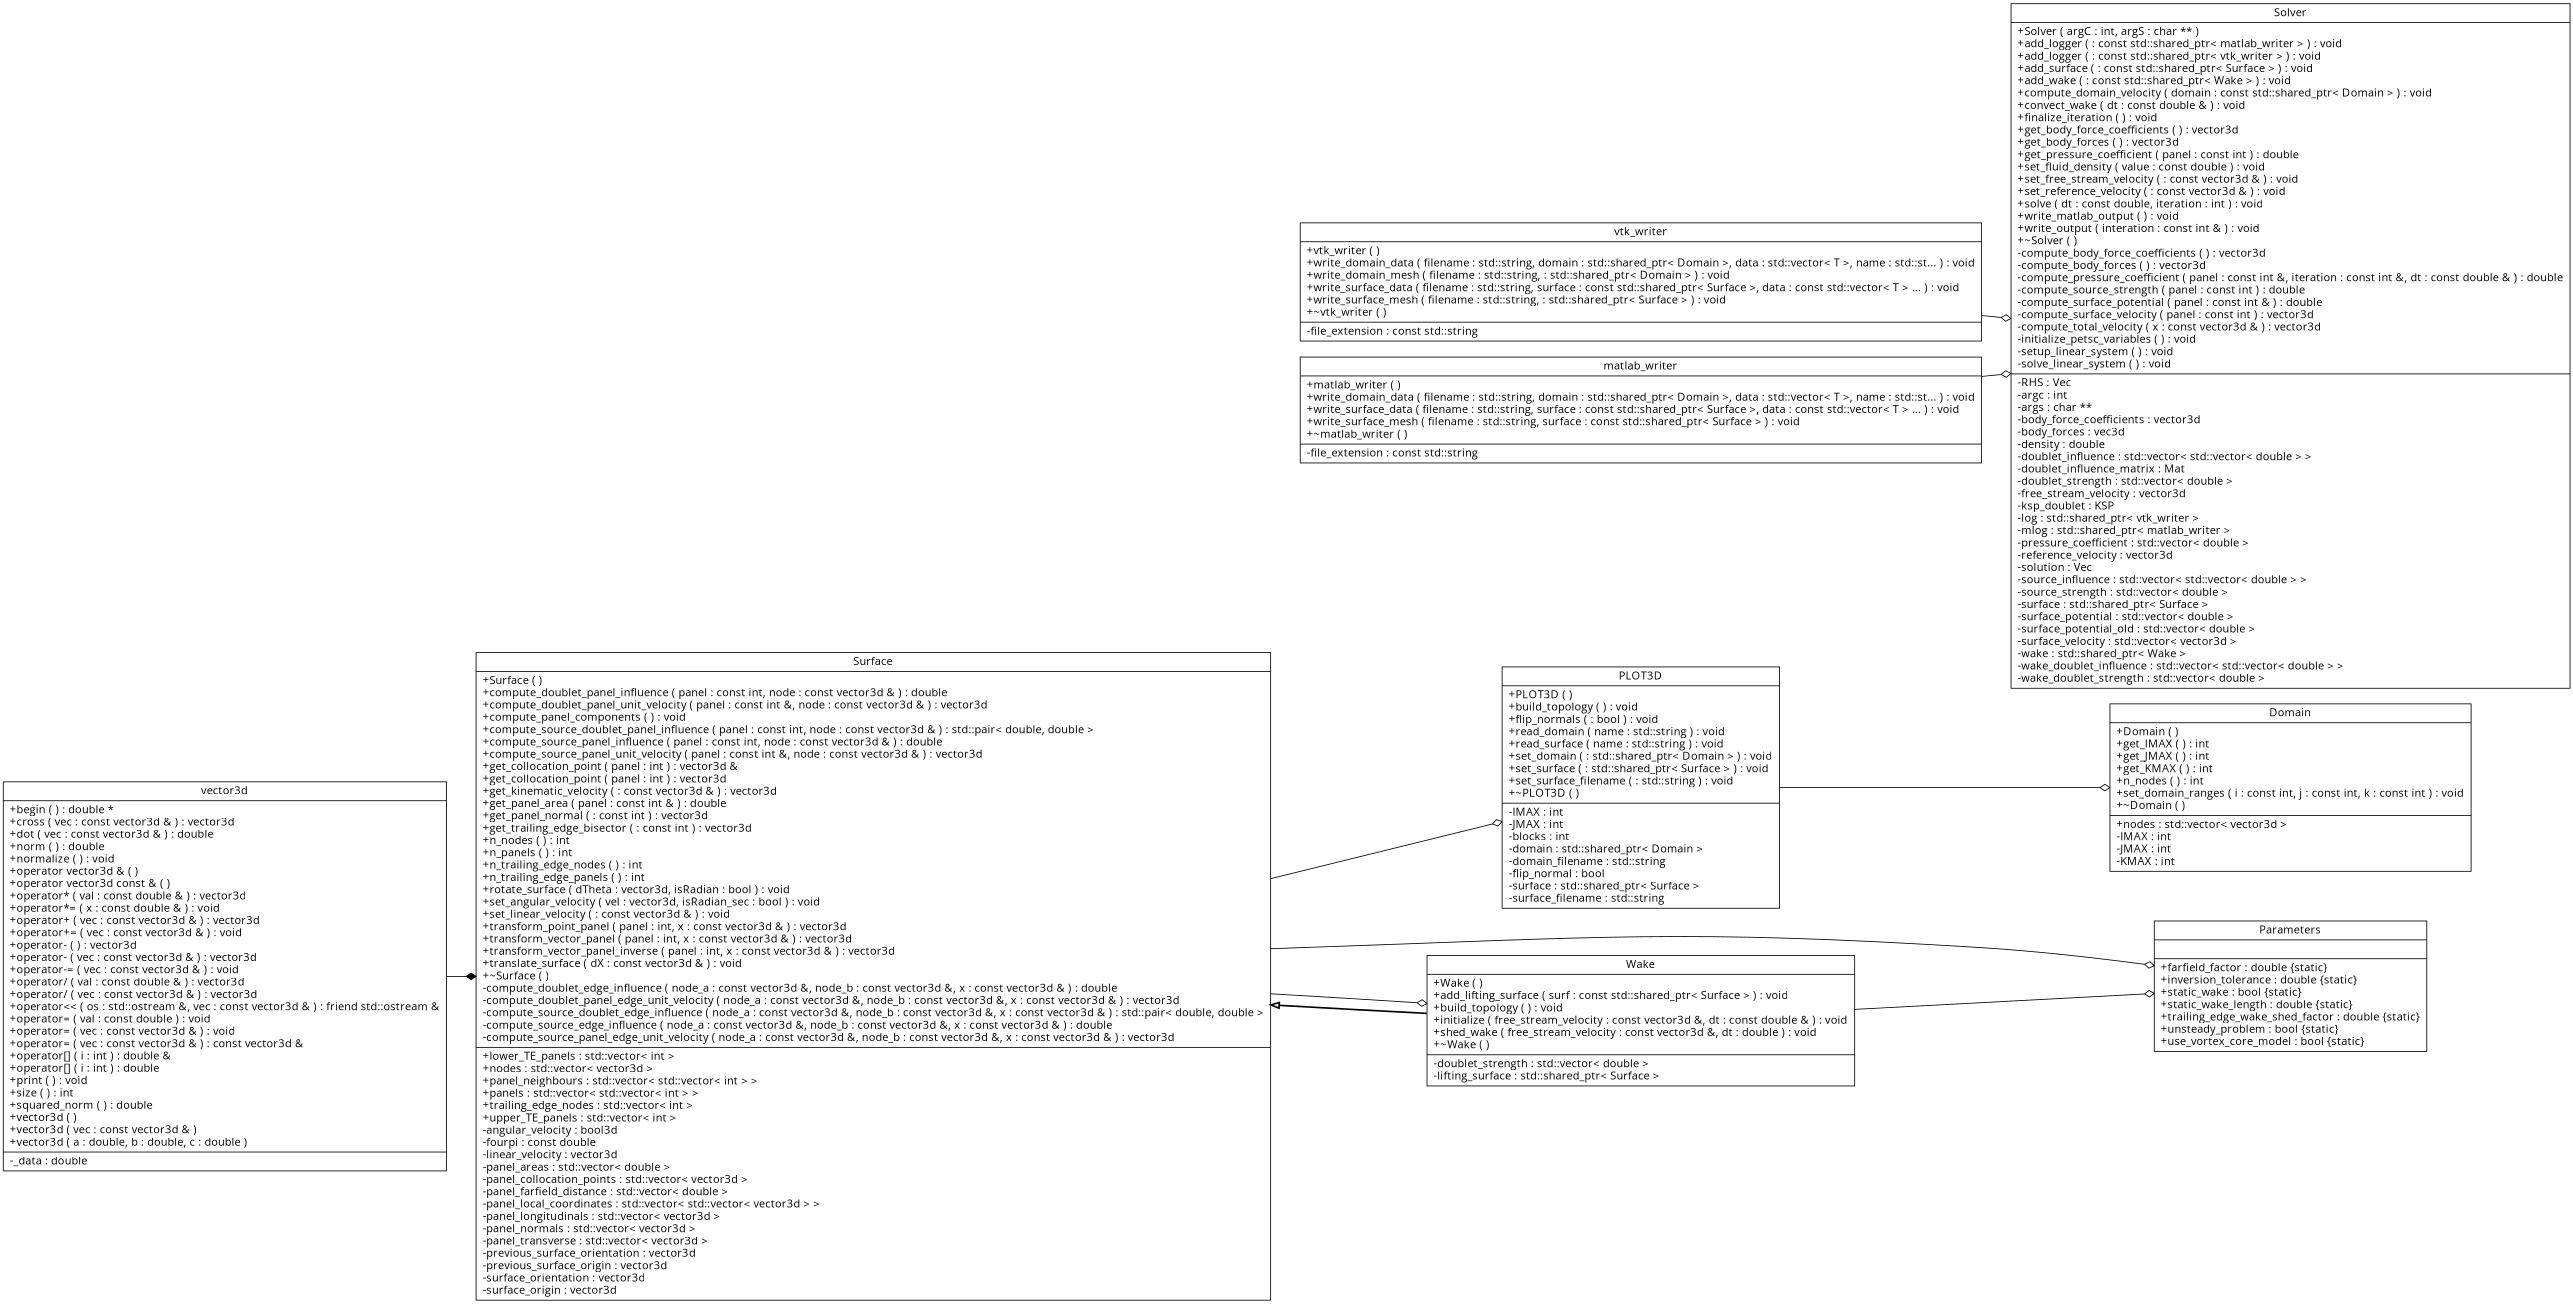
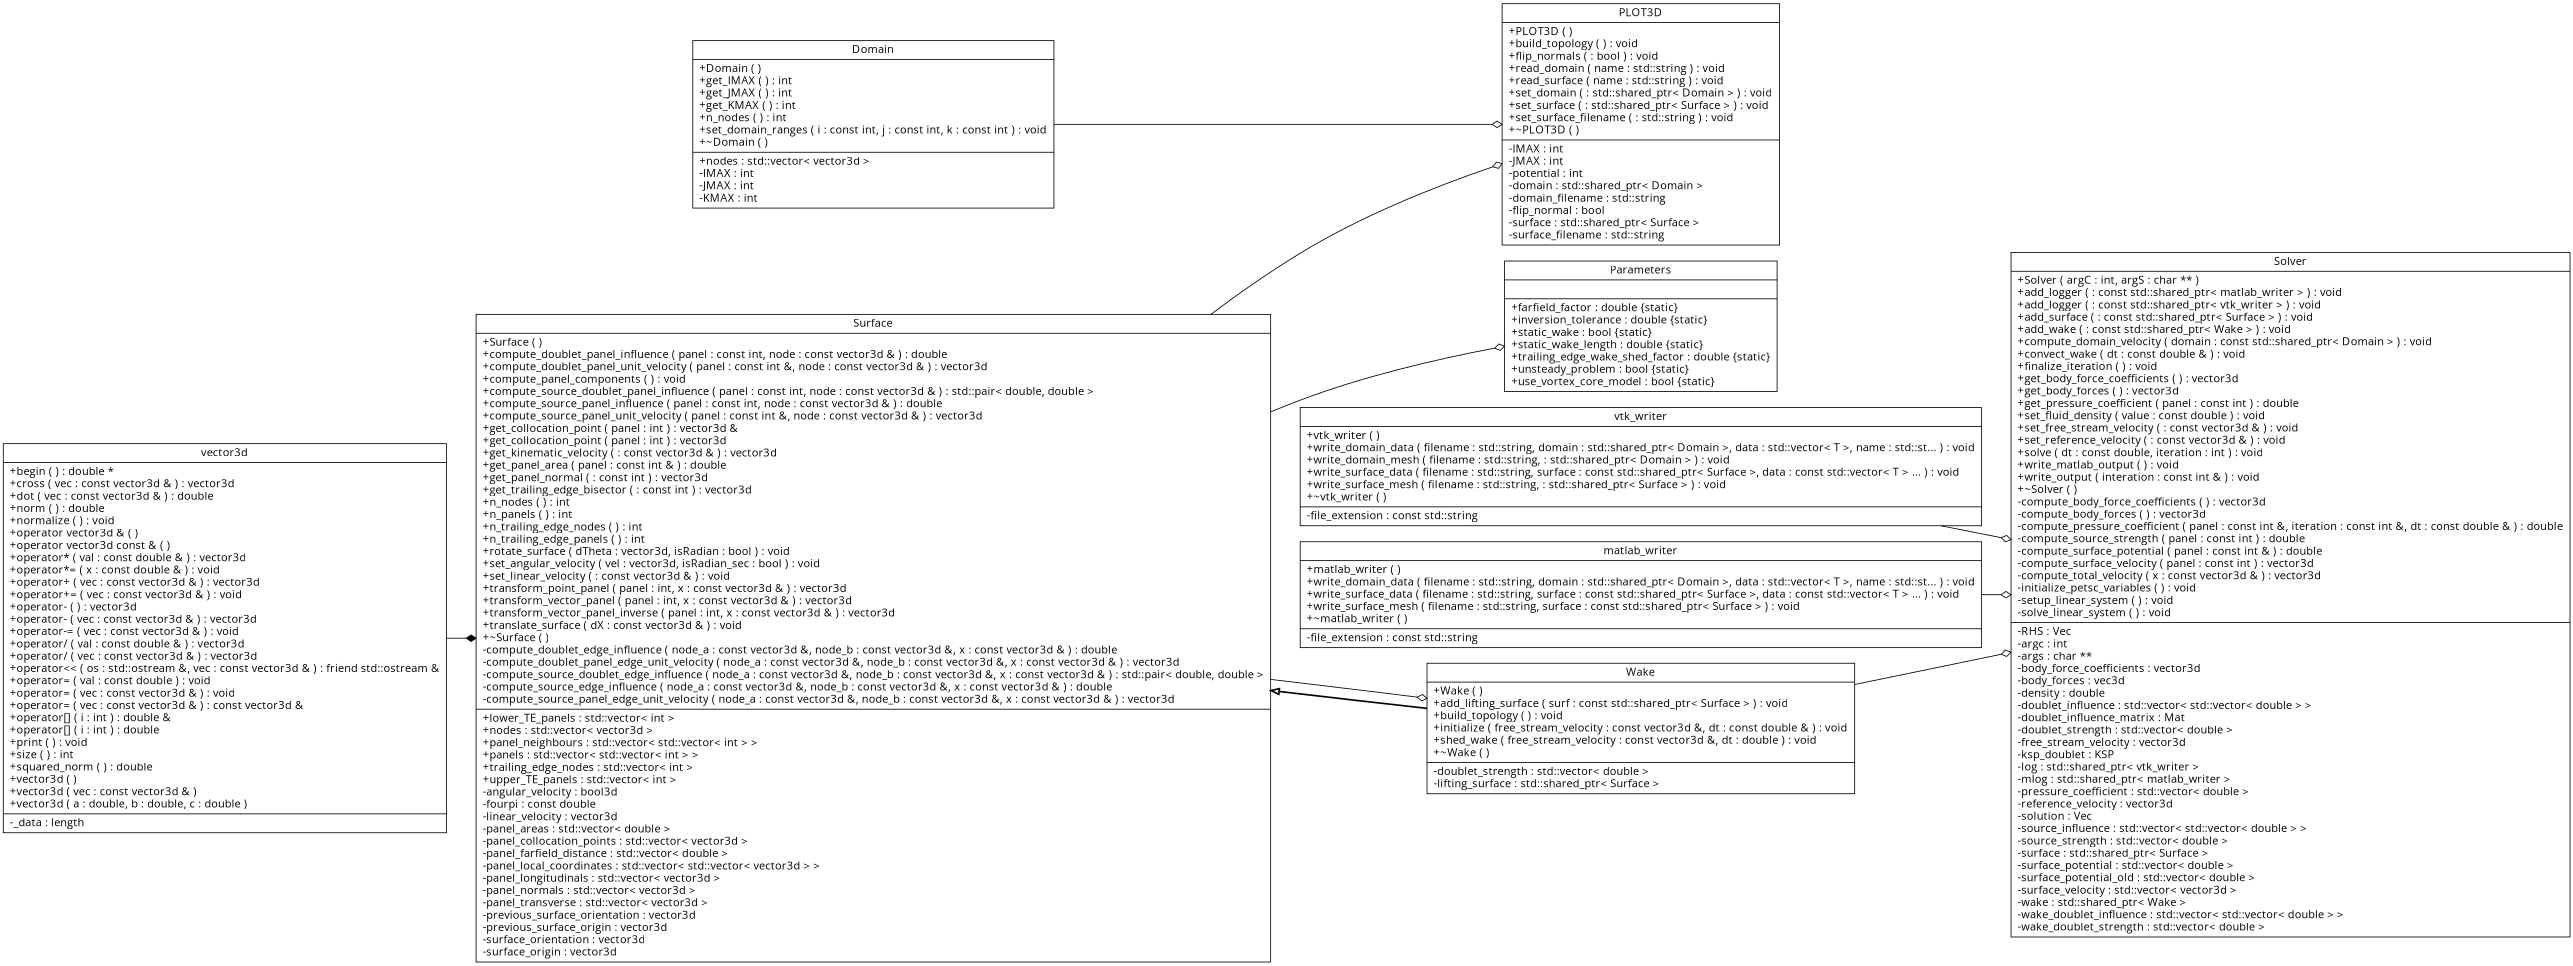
  digraph {
    fontname="Open Sans"
    rankdir=RL
    node [fontname="Open Sans" shape=record]
    edge [arrowtail=odiamond dir=back fontname="Open Sans"]
    n1 [label="Domain\n|+Domain (  )\l+get_IMAX (  ) : int\l+get_JMAX (  ) : int\l+get_KMAX (  ) : int\l+n_nodes (  ) : int\l+set_domain_ranges ( i : const int, j : const int, k : const int ) : void\l+~Domain (  )\l|+nodes : std::vector\< vector3d \>\l-IMAX : int\l-JMAX : int\l-KMAX : int\l"]
-   n2 [label="vector3d\n|+begin (  ) : double *\l+cross ( vec : const vector3d & ) : vector3d\l+dot ( vec : const vector3d & ) : double\l+norm (  ) : double\l+normalize (  ) : void\l+operator vector3d & (  )\l+operator vector3d const & (  )\l+operator* ( val : const double & ) : vector3d\l+operator*= ( x : const double & ) : void\l+operator+ ( vec : const vector3d & ) : vector3d\l+operator+= ( vec : const vector3d & ) : void\l+operator- (  ) : vector3d\l+operator- ( vec : const vector3d & ) : vector3d\l+operator-= ( vec : const vector3d & ) : void\l+operator/ ( val : const double & ) : vector3d\l+operator/ ( vec : const vector3d & ) : vector3d\l+operator\<\< ( os : std::ostream &, vec : const vector3d & ) : friend std::ostream &\l+operator= ( val : const double ) : void\l+operator= ( vec : const vector3d & ) : void\l+operator= ( vec : const vector3d & ) : const vector3d &\l+operator[] ( i : int ) : double &\l+operator[] ( i : int ) : double\l+print (  ) : void\l+size (  ) : int\l+squared_norm (  ) : double\l+vector3d (  )\l+vector3d ( vec : const vector3d & )\l+vector3d ( a : double, b : double, c : double )\l|-_data : double\l"]
-   n3 [label="PLOT3D\n|+PLOT3D (  )\l+build_topology (  ) : void\l+flip_normals (  : bool ) : void\l+read_domain ( name : std::string ) : void\l+read_surface ( name : std::string ) : void\l+set_domain (  : std::shared_ptr\< Domain \> ) : void\l+set_surface (  : std::shared_ptr\< Surface \> ) : void\l+set_surface_filename (  : std::string ) : void\l+~PLOT3D (  )\l|-IMAX : int\l-JMAX : int\l-blocks : int\l-domain : std::shared_ptr\< Domain \>\l-domain_filename : std::string\l-flip_normal : bool\l-surface : std::shared_ptr\< Surface \>\l-surface_filename : std::string\l"]
+   n2 [label="vector3d\n|+begin (  ) : double *\l+cross ( vec : const vector3d & ) : vector3d\l+dot ( vec : const vector3d & ) : double\l+norm (  ) : double\l+normalize (  ) : void\l+operator vector3d & (  )\l+operator vector3d const & (  )\l+operator* ( val : const double & ) : vector3d\l+operator*= ( x : const double & ) : void\l+operator+ ( vec : const vector3d & ) : vector3d\l+operator+= ( vec : const vector3d & ) : void\l+operator- (  ) : vector3d\l+operator- ( vec : const vector3d & ) : vector3d\l+operator-= ( vec : const vector3d & ) : void\l+operator/ ( val : const double & ) : vector3d\l+operator/ ( vec : const vector3d & ) : vector3d\l+operator\<\< ( os : std::ostream &, vec : const vector3d & ) : friend std::ostream &\l+operator= ( val : const double ) : void\l+operator= ( vec : const vector3d & ) : void\l+operator= ( vec : const vector3d & ) : const vector3d &\l+operator[] ( i : int ) : double &\l+operator[] ( i : int ) : double\l+print (  ) : void\l+size (  ) : int\l+squared_norm (  ) : double\l+vector3d (  )\l+vector3d ( vec : const vector3d & )\l+vector3d ( a : double, b : double, c : double )\l|-_data : length\l"]
+   n3 [label="PLOT3D\n|+PLOT3D (  )\l+build_topology (  ) : void\l+flip_normals (  : bool ) : void\l+read_domain ( name : std::string ) : void\l+read_surface ( name : std::string ) : void\l+set_domain (  : std::shared_ptr\< Domain \> ) : void\l+set_surface (  : std::shared_ptr\< Surface \> ) : void\l+set_surface_filename (  : std::string ) : void\l+~PLOT3D (  )\l|-IMAX : int\l-JMAX : int\l-potential : int\l-domain : std::shared_ptr\< Domain \>\l-domain_filename : std::string\l-flip_normal : bool\l-surface : std::shared_ptr\< Surface \>\l-surface_filename : std::string\l"]
    n4 [label="Surface\n|+Surface (  )\l+compute_doublet_panel_influence ( panel : const int, node : const vector3d & ) : double\l+compute_doublet_panel_unit_velocity ( panel : const int &, node : const vector3d & ) : vector3d\l+compute_panel_components (  ) : void\l+compute_source_doublet_panel_influence ( panel : const int, node : const vector3d & ) : std::pair\< double, double \>\l+compute_source_panel_influence ( panel : const int, node : const vector3d & ) : double\l+compute_source_panel_unit_velocity ( panel : const int &, node : const vector3d & ) : vector3d\l+get_collocation_point ( panel : int ) : vector3d &\l+get_collocation_point ( panel : int ) : vector3d\l+get_kinematic_velocity (  : const vector3d & ) : vector3d\l+get_panel_area ( panel : const int & ) : double\l+get_panel_normal (  : const int ) : vector3d\l+get_trailing_edge_bisector (  : const int ) : vector3d\l+n_nodes (  ) : int\l+n_panels (  ) : int\l+n_trailing_edge_nodes (  ) : int\l+n_trailing_edge_panels (  ) : int\l+rotate_surface ( dTheta : vector3d, isRadian : bool ) : void\l+set_angular_velocity ( vel : vector3d, isRadian_sec : bool ) : void\l+set_linear_velocity (  : const vector3d & ) : void\l+transform_point_panel ( panel : int, x : const vector3d & ) : vector3d\l+transform_vector_panel ( panel : int, x : const vector3d & ) : vector3d\l+transform_vector_panel_inverse ( panel : int, x : const vector3d & ) : vector3d\l+translate_surface ( dX : const vector3d & ) : void\l+~Surface (  )\l-compute_doublet_edge_influence ( node_a : const vector3d &, node_b : const vector3d &, x : const vector3d & ) : double\l-compute_doublet_panel_edge_unit_velocity ( node_a : const vector3d &, node_b : const vector3d &, x : const vector3d & ) : vector3d\l-compute_source_doublet_edge_influence ( node_a : const vector3d &, node_b : const vector3d &, x : const vector3d & ) : std::pair\< double, double \>\l-compute_source_edge_influence ( node_a : const vector3d &, node_b : const vector3d &, x : const vector3d & ) : double\l-compute_source_panel_edge_unit_velocity ( node_a : const vector3d &, node_b : const vector3d &, x : const vector3d & ) : vector3d\l|+lower_TE_panels : std::vector\< int \>\l+nodes : std::vector\< vector3d \>\l+panel_neighbours : std::vector\< std::vector\< int \> \>\l+panels : std::vector\< std::vector\< int \> \>\l+trailing_edge_nodes : std::vector\< int \>\l+upper_TE_panels : std::vector\< int \>\l-angular_velocity : bool3d\l-fourpi : const double\l-linear_velocity : vector3d\l-panel_areas : std::vector\< double \>\l-panel_collocation_points : std::vector\< vector3d \>\l-panel_farfield_distance : std::vector\< double \>\l-panel_local_coordinates : std::vector\< std::vector\< vector3d \> \>\l-panel_longitudinals : std::vector\< vector3d \>\l-panel_normals : std::vector\< vector3d \>\l-panel_transverse : std::vector\< vector3d \>\l-previous_surface_orientation : vector3d\l-previous_surface_origin : vector3d\l-surface_orientation : vector3d\l-surface_origin : vector3d\l"]
    n5 [label="Parameters\n||+farfield_factor : double \{static\}\l+inversion_tolerance : double \{static\}\l+static_wake : bool \{static\}\l+static_wake_length : double \{static\}\l+trailing_edge_wake_shed_factor : double \{static\}\l+unsteady_problem : bool \{static\}\l+use_vortex_core_model : bool \{static\}\l"]
    n6 [label="Solver\n|+Solver ( argC : int, argS : char ** )\l+add_logger (  : const std::shared_ptr\< matlab_writer \> ) : void\l+add_logger (  : const std::shared_ptr\< vtk_writer \> ) : void\l+add_surface (  : const std::shared_ptr\< Surface \> ) : void\l+add_wake (  : const std::shared_ptr\< Wake \> ) : void\l+compute_domain_velocity ( domain : const std::shared_ptr\< Domain \> ) : void\l+convect_wake ( dt : const double & ) : void\l+finalize_iteration (  ) : void\l+get_body_force_coefficients (  ) : vector3d\l+get_body_forces (  ) : vector3d\l+get_pressure_coefficient ( panel : const int ) : double\l+set_fluid_density ( value : const double ) : void\l+set_free_stream_velocity (  : const vector3d & ) : void\l+set_reference_velocity (  : const vector3d & ) : void\l+solve ( dt : const double, iteration : int ) : void\l+write_matlab_output (  ) : void\l+write_output ( interation : const int & ) : void\l+~Solver (  )\l-compute_body_force_coefficients (  ) : vector3d\l-compute_body_forces (  ) : vector3d\l-compute_pressure_coefficient ( panel : const int &, iteration : const int &, dt : const double & ) : double\l-compute_source_strength ( panel : const int ) : double\l-compute_surface_potential ( panel : const int & ) : double\l-compute_surface_velocity ( panel : const int ) : vector3d\l-compute_total_velocity ( x : const vector3d & ) : vector3d\l-initialize_petsc_variables (  ) : void\l-setup_linear_system (  ) : void\l-solve_linear_system (  ) : void\l|-RHS : Vec\l-argc : int\l-args : char **\l-body_force_coefficients : vector3d\l-body_forces : vec3d\l-density : double\l-doublet_influence : std::vector\< std::vector\< double \> \>\l-doublet_influence_matrix : Mat\l-doublet_strength : std::vector\< double \>\l-free_stream_velocity : vector3d\l-ksp_doublet : KSP\l-log : std::shared_ptr\< vtk_writer \>\l-mlog : std::shared_ptr\< matlab_writer \>\l-pressure_coefficient : std::vector\< double \>\l-reference_velocity : vector3d\l-solution : Vec\l-source_influence : std::vector\< std::vector\< double \> \>\l-source_strength : std::vector\< double \>\l-surface : std::shared_ptr\< Surface \>\l-surface_potential : std::vector\< double \>\l-surface_potential_old : std::vector\< double \>\l-surface_velocity : std::vector\< vector3d \>\l-wake : std::shared_ptr\< Wake \>\l-wake_doublet_influence : std::vector\< std::vector\< double \> \>\l-wake_doublet_strength : std::vector\< double \>\l"]
    n7 [label="vtk_writer\n|+vtk_writer (  )\l+write_domain_data ( filename : std::string, domain : std::shared_ptr\< Domain \>, data : std::vector\< T \>, name : std::st... ) : void\l+write_domain_mesh ( filename : std::string,  : std::shared_ptr\< Domain \> ) : void\l+write_surface_data ( filename : std::string, surface : const std::shared_ptr\< Surface \>, data : const std::vector\< T \> ... ) : void\l+write_surface_mesh ( filename : std::string,  : std::shared_ptr\< Surface \> ) : void\l+~vtk_writer (  )\l|-file_extension : const std::string\l"]
    n8 [label="matlab_writer\n|+matlab_writer (  )\l+write_domain_data ( filename : std::string, domain : std::shared_ptr\< Domain \>, data : std::vector\< T \>, name : std::st... ) : void\l+write_surface_data ( filename : std::string, surface : const std::shared_ptr\< Surface \>, data : const std::vector\< T \> ... ) : void\l+write_surface_mesh ( filename : std::string, surface : const std::shared_ptr\< Surface \> ) : void\l+~matlab_writer (  )\l|-file_extension : const std::string\l"]
    n9 [label="Wake\n|+Wake (  )\l+add_lifting_surface ( surf : const std::shared_ptr\< Surface \> ) : void\l+build_topology (  ) : void\l+initialize ( free_stream_velocity : const vector3d &, dt : const double & ) : void\l+shed_wake ( free_stream_velocity : const vector3d &, dt : double ) : void\l+~Wake (  )\l|-doublet_strength : std::vector\< double \>\l-lifting_surface : std::shared_ptr\< Surface \>\l"]
-   n1 -> n3
+   n3 -> n1
    n3 -> n4
    n4 -> n2 [arrowtail=diamond]
    n5 -> n4
    n6 -> n7
    n6 -> n8
-   n5 -> n9
+   n6 -> n9
    n9 -> n4 [arrowhead=empty style=bold arrowtail="" dir=""]
    n9 -> n4
  }
